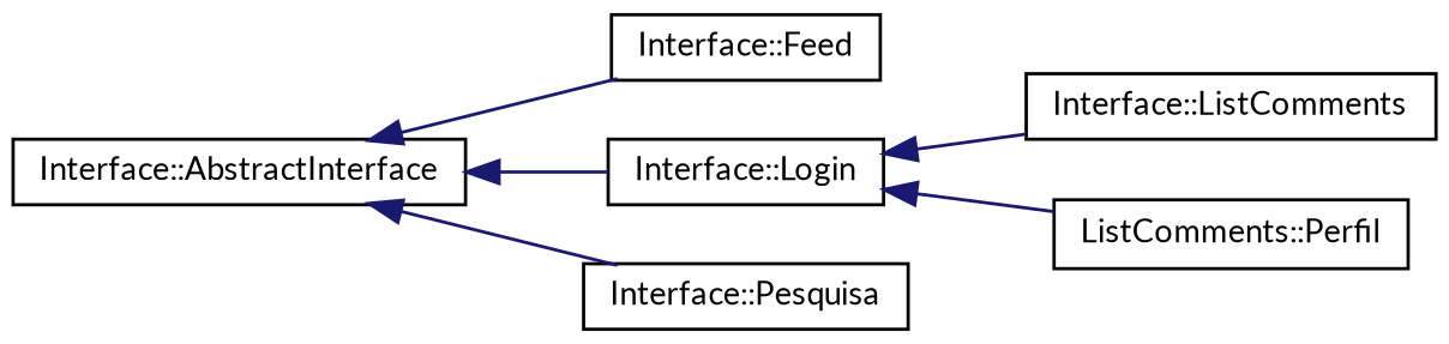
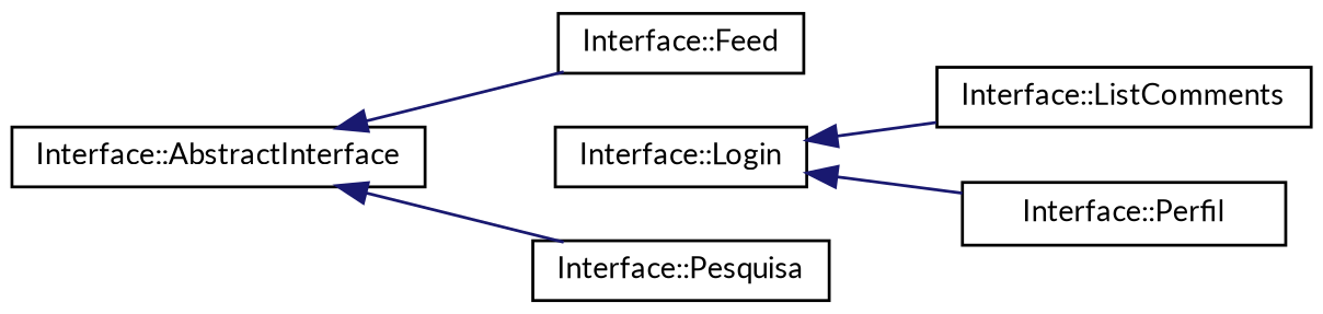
  digraph {
    fontname=Lato
    rankdir=LR
    node [color=black fillcolor=white fontname=Lato fontsize=10 shape=record style=filled]
    edge [color=midnightblue dir=back fontname=Lato fontsize=10 labelfontname=Helvetica labelfontsize=10 style=solid]
    n1 [height=0.2 label="Interface::AbstractInterface" width=0.4]
    n2 [height=0.2 label="Interface::Feed" width=0.4]
    n3 [height=0.2 label="Interface::Login" width=0.4]
    n4 [height=0.2 label="Interface::Pesquisa" width=0.4]
    n5 [height=0.2 label="Interface::ListComments" width=0.4]
-   n6 [height=0.2 label="ListComments::Perfil" width=0.4]
+   n6 [height=0.2 label="Interface::Perfil" width=0.4]
    n1 -> n2
-   n1 -> n3
    n1 -> n4
    n3 -> n5
    n3 -> n6
  }
